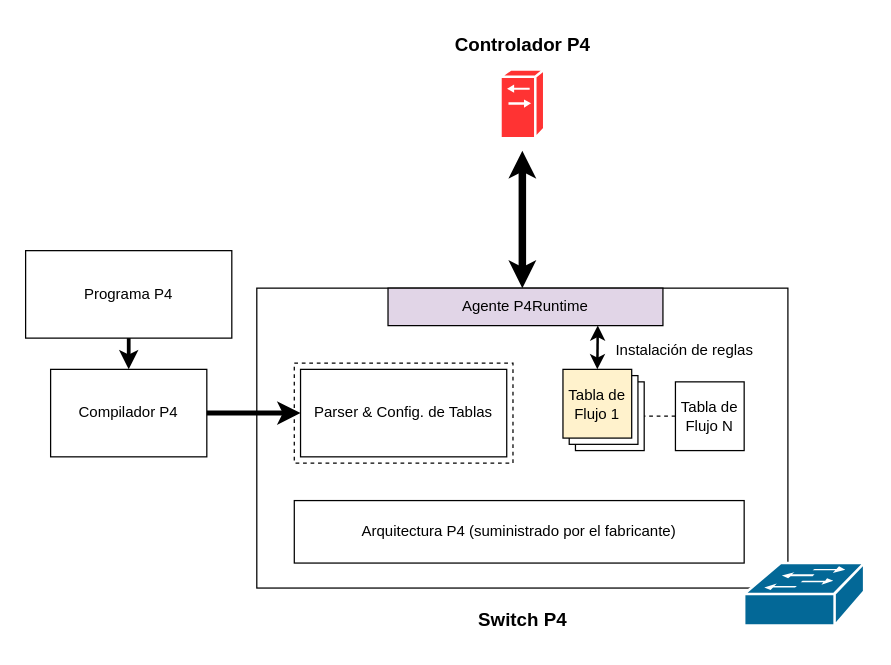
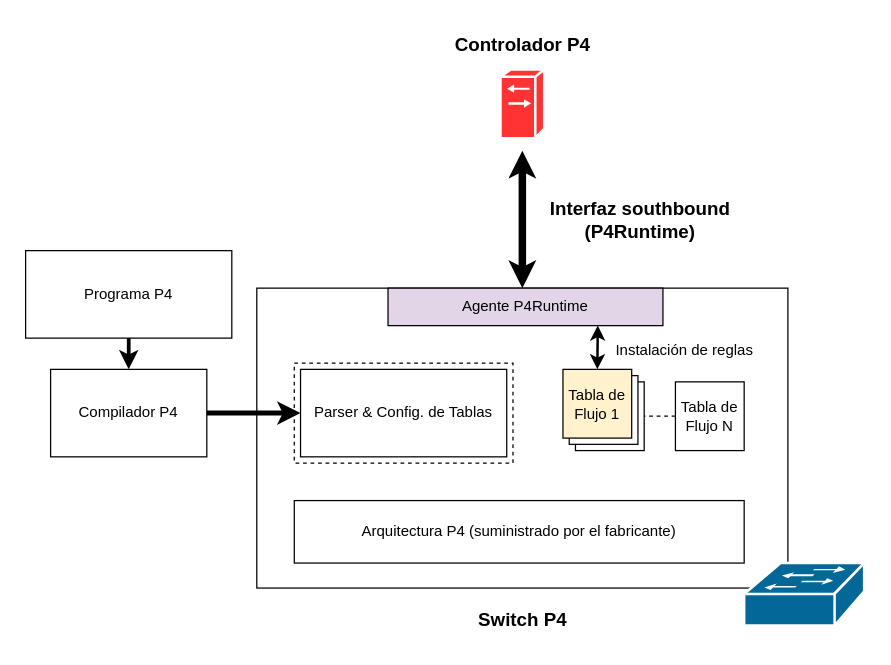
  <mxCell id="0" />
  <mxCell id="1" parent="0" />
  <mxCell id="2" value="" style="endArrow=classic;startArrow=classic;html=1;rounded=0;exitX=0.5;exitY=0;exitDx=0;exitDy=0;strokeWidth=6;endSize=3;startSize=3;entryX=0.5;entryY=1;entryDx=0;entryDy=0;" parent="1" source="6" edge="1"><mxGeometry width="50" height="50" relative="1" as="geometry"><mxPoint x="415" y="230" as="sourcePoint" /><mxPoint x="417.5" y="120" as="targetPoint" /></mxGeometry></mxCell>
+ <mxCell id="3" value="&lt;b&gt;&lt;font style=&quot;font-size: 15px;&quot;&gt;Interfaz southbound&lt;/font&gt;&lt;/b&gt;&lt;div&gt;&lt;b&gt;&lt;font style=&quot;font-size: 15px;&quot;&gt;(P4Runtime)&lt;/font&gt;&lt;/b&gt;&lt;/div&gt;" style="text;html=1;align=center;verticalAlign=middle;whiteSpace=wrap;rounded=0;" parent="1" vertex="1"><mxGeometry x="400" y="160" width="224" height="30" as="geometry" /></mxCell>
  <mxCell id="4" value="" style="shape=mxgraph.cisco.switches.generic_softswitch;html=1;pointerEvents=1;dashed=0;fillColor=#FF3333;strokeColor=#ffffff;strokeWidth=2;verticalLabelPosition=bottom;verticalAlign=top;align=center;outlineConnect=0;" parent="1" vertex="1"><mxGeometry x="400" y="55" width="35" height="55" as="geometry" /></mxCell>
  <mxCell id="5" value="&lt;span style=&quot;font-size: 15px;&quot;&gt;&lt;b&gt;Controlador P4&lt;/b&gt;&lt;/span&gt;" style="text;html=1;align=center;verticalAlign=middle;whiteSpace=wrap;rounded=0;" parent="1" vertex="1"><mxGeometry x="305.5" y="20" width="224" height="30" as="geometry" /></mxCell>
  <mxCell id="6" value="" style="rounded=1;whiteSpace=wrap;html=1;arcSize=0;" parent="1" vertex="1"><mxGeometry x="205" y="230" width="425" height="240" as="geometry" /></mxCell>
  <mxCell id="7" value="" style="shape=mxgraph.cisco.switches.workgroup_switch;html=1;pointerEvents=1;dashed=0;fillColor=#036897;strokeColor=#ffffff;strokeWidth=2;verticalLabelPosition=bottom;verticalAlign=top;align=center;outlineConnect=0;" parent="1" vertex="1"><mxGeometry x="595" y="450" width="96" height="50" as="geometry" /></mxCell>
  <mxCell id="8" value="&lt;span style=&quot;font-size: 15px;&quot;&gt;&lt;b&gt;Switch P4&lt;/b&gt;&lt;/span&gt;" style="text;html=1;align=center;verticalAlign=middle;whiteSpace=wrap;rounded=0;" parent="1" vertex="1"><mxGeometry x="305.5" y="480" width="224" height="30" as="geometry" /></mxCell>
  <mxCell id="9" value="Agente P4Runtime" style="rounded=0;whiteSpace=wrap;html=1;fillColor=#e1d5e7;" parent="1" vertex="1"><mxGeometry x="310" y="230" width="220" height="30" as="geometry" /></mxCell>
  <mxCell id="10" value="Tabla de Flujo 3" style="whiteSpace=wrap;html=1;aspect=fixed;" parent="1" vertex="1"><mxGeometry x="460" y="305" width="55" height="55" as="geometry" /></mxCell>
  <mxCell id="11" value="Tabla de Flujo 2" style="whiteSpace=wrap;html=1;aspect=fixed;" parent="1" vertex="1"><mxGeometry x="455" y="300" width="55" height="55" as="geometry" /></mxCell>
  <mxCell id="12" value="Tabla de Flujo N" style="whiteSpace=wrap;html=1;aspect=fixed;" parent="1" vertex="1"><mxGeometry x="540" y="305" width="55" height="55" as="geometry" /></mxCell>
  <mxCell id="13" value="Tabla de Flujo 1" style="whiteSpace=wrap;html=1;aspect=fixed;fillColor=#fff2cc;" parent="1" vertex="1"><mxGeometry x="450" y="295" width="55" height="55" as="geometry" /></mxCell>
  <mxCell id="14" value="" style="endArrow=none;dashed=1;html=1;rounded=0;entryX=1;entryY=0.5;entryDx=0;entryDy=0;exitX=0;exitY=0.5;exitDx=0;exitDy=0;" edge="1" parent="1" source="12" target="10"><mxGeometry width="50" height="50" relative="1" as="geometry"><mxPoint x="505" y="385" as="sourcePoint" /><mxPoint x="555" y="335" as="targetPoint" /></mxGeometry></mxCell>
  <mxCell id="15" value="Arquitectura P4 (suministrado por el fabricante)" style="rounded=1;whiteSpace=wrap;html=1;arcSize=0;" vertex="1" parent="1"><mxGeometry x="235" y="400" width="360" height="50" as="geometry" /></mxCell>
  <mxCell id="16" value="Parser &amp;amp; Config. de Tablas" style="rounded=1;whiteSpace=wrap;html=1;arcSize=0;" vertex="1" parent="1"><mxGeometry x="240" y="295" width="165" height="70" as="geometry" /></mxCell>
  <mxCell id="17" value="Compilador P4" style="rounded=1;whiteSpace=wrap;html=1;arcSize=0;" vertex="1" parent="1"><mxGeometry x="40" y="295" width="125" height="70" as="geometry" /></mxCell>
  <mxCell id="18" value="Programa P4" style="rounded=1;whiteSpace=wrap;html=1;arcSize=0;" vertex="1" parent="1"><mxGeometry x="20" y="200" width="165" height="70" as="geometry" /></mxCell>
  <mxCell id="19" value="" style="endArrow=classic;html=1;rounded=0;entryX=0;entryY=0.5;entryDx=0;entryDy=0;strokeWidth=4;" edge="1" parent="1" source="17" target="16"><mxGeometry width="50" height="50" relative="1" as="geometry"><mxPoint x="100" y="445" as="sourcePoint" /><mxPoint x="150" y="395" as="targetPoint" /></mxGeometry></mxCell>
  <mxCell id="20" value="" style="endArrow=classic;startArrow=classic;html=1;rounded=0;exitX=0.763;exitY=0.995;exitDx=0;exitDy=0;entryX=0.5;entryY=0;entryDx=0;entryDy=0;exitPerimeter=0;strokeWidth=2;" edge="1" parent="1" source="9" target="13"><mxGeometry width="50" height="50" relative="1" as="geometry"><mxPoint x="415" y="365" as="sourcePoint" /><mxPoint x="465" y="315" as="targetPoint" /></mxGeometry></mxCell>
  <mxCell id="21" value="" style="rounded=0;whiteSpace=wrap;html=1;fillColor=none;dashed=1;" vertex="1" parent="1"><mxGeometry x="235" y="290" width="175" height="80" as="geometry" /></mxCell>
  <mxCell id="22" value="" style="endArrow=classic;html=1;rounded=0;exitX=0.5;exitY=1;exitDx=0;exitDy=0;entryX=0.5;entryY=0;entryDx=0;entryDy=0;strokeWidth=3;" edge="1" parent="1" source="18" target="17"><mxGeometry width="50" height="50" relative="1" as="geometry"><mxPoint x="180" y="315" as="sourcePoint" /><mxPoint x="230" y="265" as="targetPoint" /></mxGeometry></mxCell>
  <mxCell id="23" value="Instalación de reglas" style="text;html=1;align=center;verticalAlign=middle;whiteSpace=wrap;rounded=0;" vertex="1" parent="1"><mxGeometry x="485" y="265" width="125" height="30" as="geometry" /></mxCell>
